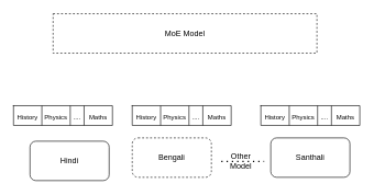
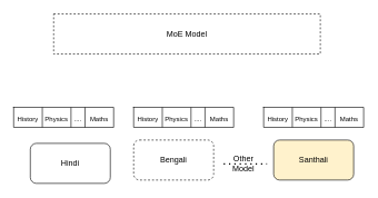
  <mxCell id="0" />
  <mxCell id="1" parent="0" />
  <mxCell id="2" value="MoE Model" style="rounded=0;whiteSpace=wrap;html=1;dashed=1;" vertex="1" parent="1"><mxGeometry x="80" y="20" width="400" height="60" as="geometry" /></mxCell>
  <mxCell id="3" value="Hindi" style="rounded=1;whiteSpace=wrap;html=1;" vertex="1" parent="1"><mxGeometry x="45" y="214" width="120" height="60" as="geometry" /></mxCell>
  <mxCell id="4" value="Bengali" style="rounded=1;whiteSpace=wrap;html=1;dashed=1;" vertex="1" parent="1"><mxGeometry x="200" y="209" width="120" height="60" as="geometry" /></mxCell>
- <mxCell id="5" value="Santhali" style="rounded=1;whiteSpace=wrap;html=1;" vertex="1" parent="1"><mxGeometry x="410" y="209" width="120" height="60" as="geometry" /></mxCell>
+ <mxCell id="5" value="Santhali" style="rounded=1;whiteSpace=wrap;html=1;fillColor=#fff2cc;" vertex="1" parent="1"><mxGeometry x="410" y="209" width="120" height="60" as="geometry" /></mxCell>
  <mxCell id="6" value="" style="shape=table;startSize=0;container=1;collapsible=0;childLayout=tableLayout;fontSize=16;" vertex="1" parent="1"><mxGeometry x="20" y="160" width="150" height="30" as="geometry" /></mxCell>
  <mxCell id="7" value="" style="shape=tableRow;horizontal=0;startSize=0;swimlaneHead=0;swimlaneBody=0;strokeColor=inherit;top=0;left=0;bottom=0;right=0;collapsible=0;dropTarget=0;fillColor=none;points=[[0,0.5],[1,0.5]];portConstraint=eastwest;fontSize=16;" vertex="1" parent="6"><mxGeometry width="150" height="30" as="geometry" /></mxCell>
  <mxCell id="8" value="&lt;div align=&quot;center&quot;&gt;&lt;font style=&quot;font-size: 10px;&quot;&gt;History&lt;/font&gt;&lt;/div&gt;" style="shape=partialRectangle;html=1;whiteSpace=wrap;connectable=0;strokeColor=inherit;overflow=hidden;fillColor=none;top=0;left=0;bottom=0;right=0;pointerEvents=1;fontSize=16;align=center;" vertex="1" parent="7"><mxGeometry width="43" height="30" as="geometry"><mxRectangle width="43" height="30" as="alternateBounds" /></mxGeometry></mxCell>
  <mxCell id="9" value="&lt;font style=&quot;font-size: 10px;&quot;&gt;Physics&lt;/font&gt;" style="shape=partialRectangle;html=1;whiteSpace=wrap;connectable=0;strokeColor=inherit;overflow=hidden;fillColor=none;top=0;left=0;bottom=0;right=0;pointerEvents=1;fontSize=16;" vertex="1" parent="7"><mxGeometry x="43" width="43" height="30" as="geometry"><mxRectangle width="43" height="30" as="alternateBounds" /></mxGeometry></mxCell>
  <mxCell id="10" value="&lt;font style=&quot;font-size: 10px;&quot;&gt;....&lt;/font&gt;" style="shape=partialRectangle;html=1;whiteSpace=wrap;connectable=0;strokeColor=inherit;overflow=hidden;fillColor=none;top=0;left=0;bottom=0;right=0;pointerEvents=1;fontSize=16;" vertex="1" parent="7"><mxGeometry x="86" width="21" height="30" as="geometry"><mxRectangle width="21" height="30" as="alternateBounds" /></mxGeometry></mxCell>
  <mxCell id="11" value="&lt;font style=&quot;font-size: 10px;&quot;&gt;Maths&lt;/font&gt;" style="shape=partialRectangle;html=1;whiteSpace=wrap;connectable=0;strokeColor=inherit;overflow=hidden;fillColor=none;top=0;left=0;bottom=0;right=0;pointerEvents=1;fontSize=16;" vertex="1" parent="7"><mxGeometry x="107" width="43" height="30" as="geometry"><mxRectangle width="43" height="30" as="alternateBounds" /></mxGeometry></mxCell>
  <mxCell id="12" value="" style="shape=table;startSize=0;container=1;collapsible=0;childLayout=tableLayout;fontSize=16;" vertex="1" parent="1"><mxGeometry x="200" y="160" width="150" height="30" as="geometry" /></mxCell>
  <mxCell id="13" value="" style="shape=tableRow;horizontal=0;startSize=0;swimlaneHead=0;swimlaneBody=0;strokeColor=inherit;top=0;left=0;bottom=0;right=0;collapsible=0;dropTarget=0;fillColor=none;points=[[0,0.5],[1,0.5]];portConstraint=eastwest;fontSize=16;" vertex="1" parent="12"><mxGeometry width="150" height="30" as="geometry" /></mxCell>
  <mxCell id="14" value="&lt;div align=&quot;center&quot;&gt;&lt;font style=&quot;font-size: 10px;&quot;&gt;History&lt;/font&gt;&lt;/div&gt;" style="shape=partialRectangle;html=1;whiteSpace=wrap;connectable=0;strokeColor=inherit;overflow=hidden;fillColor=none;top=0;left=0;bottom=0;right=0;pointerEvents=1;fontSize=16;align=center;" vertex="1" parent="13"><mxGeometry width="43" height="30" as="geometry"><mxRectangle width="43" height="30" as="alternateBounds" /></mxGeometry></mxCell>
  <mxCell id="15" value="&lt;font style=&quot;font-size: 10px;&quot;&gt;Physics&lt;/font&gt;" style="shape=partialRectangle;html=1;whiteSpace=wrap;connectable=0;strokeColor=inherit;overflow=hidden;fillColor=none;top=0;left=0;bottom=0;right=0;pointerEvents=1;fontSize=16;" vertex="1" parent="13"><mxGeometry x="43" width="43" height="30" as="geometry"><mxRectangle width="43" height="30" as="alternateBounds" /></mxGeometry></mxCell>
  <mxCell id="16" value="&lt;font style=&quot;font-size: 10px;&quot;&gt;....&lt;/font&gt;" style="shape=partialRectangle;html=1;whiteSpace=wrap;connectable=0;strokeColor=inherit;overflow=hidden;fillColor=none;top=0;left=0;bottom=0;right=0;pointerEvents=1;fontSize=16;" vertex="1" parent="13"><mxGeometry x="86" width="21" height="30" as="geometry"><mxRectangle width="21" height="30" as="alternateBounds" /></mxGeometry></mxCell>
  <mxCell id="17" value="&lt;font style=&quot;font-size: 10px;&quot;&gt;Maths&lt;/font&gt;" style="shape=partialRectangle;html=1;whiteSpace=wrap;connectable=0;strokeColor=inherit;overflow=hidden;fillColor=none;top=0;left=0;bottom=0;right=0;pointerEvents=1;fontSize=16;" vertex="1" parent="13"><mxGeometry x="107" width="43" height="30" as="geometry"><mxRectangle width="43" height="30" as="alternateBounds" /></mxGeometry></mxCell>
  <mxCell id="18" value="" style="shape=table;startSize=0;container=1;collapsible=0;childLayout=tableLayout;fontSize=16;" vertex="1" parent="1"><mxGeometry x="395" y="160" width="150" height="30" as="geometry" /></mxCell>
  <mxCell id="19" value="" style="shape=tableRow;horizontal=0;startSize=0;swimlaneHead=0;swimlaneBody=0;strokeColor=inherit;top=0;left=0;bottom=0;right=0;collapsible=0;dropTarget=0;fillColor=none;points=[[0,0.5],[1,0.5]];portConstraint=eastwest;fontSize=16;" vertex="1" parent="18"><mxGeometry width="150" height="30" as="geometry" /></mxCell>
  <mxCell id="20" value="&lt;div align=&quot;center&quot;&gt;&lt;font style=&quot;font-size: 10px;&quot;&gt;History&lt;/font&gt;&lt;/div&gt;" style="shape=partialRectangle;html=1;whiteSpace=wrap;connectable=0;strokeColor=inherit;overflow=hidden;fillColor=none;top=0;left=0;bottom=0;right=0;pointerEvents=1;fontSize=16;align=center;" vertex="1" parent="19"><mxGeometry width="43" height="30" as="geometry"><mxRectangle width="43" height="30" as="alternateBounds" /></mxGeometry></mxCell>
  <mxCell id="21" value="&lt;font style=&quot;font-size: 10px;&quot;&gt;Physics&lt;/font&gt;" style="shape=partialRectangle;html=1;whiteSpace=wrap;connectable=0;strokeColor=inherit;overflow=hidden;fillColor=none;top=0;left=0;bottom=0;right=0;pointerEvents=1;fontSize=16;" vertex="1" parent="19"><mxGeometry x="43" width="43" height="30" as="geometry"><mxRectangle width="43" height="30" as="alternateBounds" /></mxGeometry></mxCell>
  <mxCell id="22" value="&lt;font style=&quot;font-size: 10px;&quot;&gt;....&lt;/font&gt;" style="shape=partialRectangle;html=1;whiteSpace=wrap;connectable=0;strokeColor=inherit;overflow=hidden;fillColor=none;top=0;left=0;bottom=0;right=0;pointerEvents=1;fontSize=16;" vertex="1" parent="19"><mxGeometry x="86" width="21" height="30" as="geometry"><mxRectangle width="21" height="30" as="alternateBounds" /></mxGeometry></mxCell>
  <mxCell id="23" value="&lt;font style=&quot;font-size: 10px;&quot;&gt;Maths&lt;/font&gt;" style="shape=partialRectangle;html=1;whiteSpace=wrap;connectable=0;strokeColor=inherit;overflow=hidden;fillColor=none;top=0;left=0;bottom=0;right=0;pointerEvents=1;fontSize=16;" vertex="1" parent="19"><mxGeometry x="107" width="43" height="30" as="geometry"><mxRectangle width="43" height="30" as="alternateBounds" /></mxGeometry></mxCell>
  <mxCell id="24" value="&lt;div&gt;Other&lt;/div&gt;&lt;div&gt;Model&lt;/div&gt;" style="text;html=1;align=center;verticalAlign=middle;whiteSpace=wrap;rounded=0;" vertex="1" parent="1"><mxGeometry x="335" y="230" width="60" height="30" as="geometry" /></mxCell>
  <mxCell id="25" value="" style="endArrow=none;dashed=1;html=1;dashPattern=1 3;strokeWidth=2;rounded=0;exitX=0;exitY=0.5;exitDx=0;exitDy=0;" edge="1" parent="1" source="24"><mxGeometry width="50" height="50" relative="1" as="geometry"><mxPoint x="450" y="110" as="sourcePoint" /><mxPoint x="400" y="245" as="targetPoint" /></mxGeometry></mxCell>
